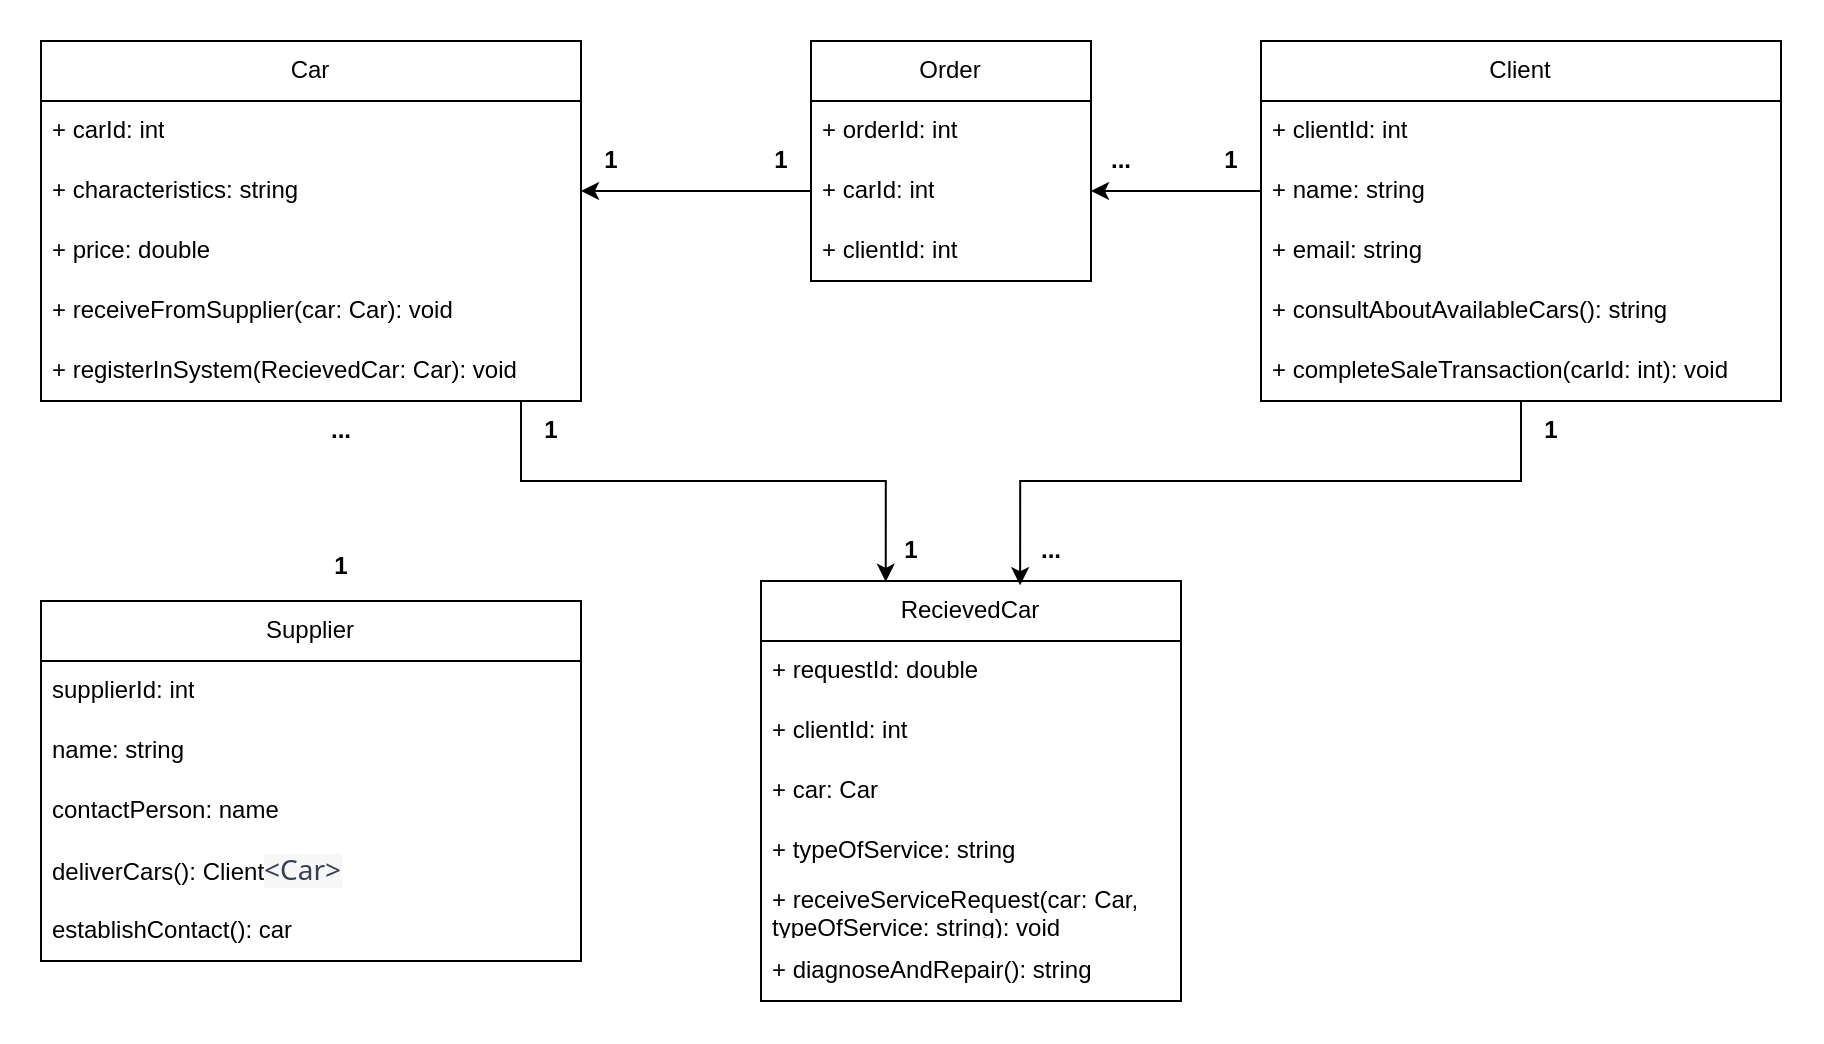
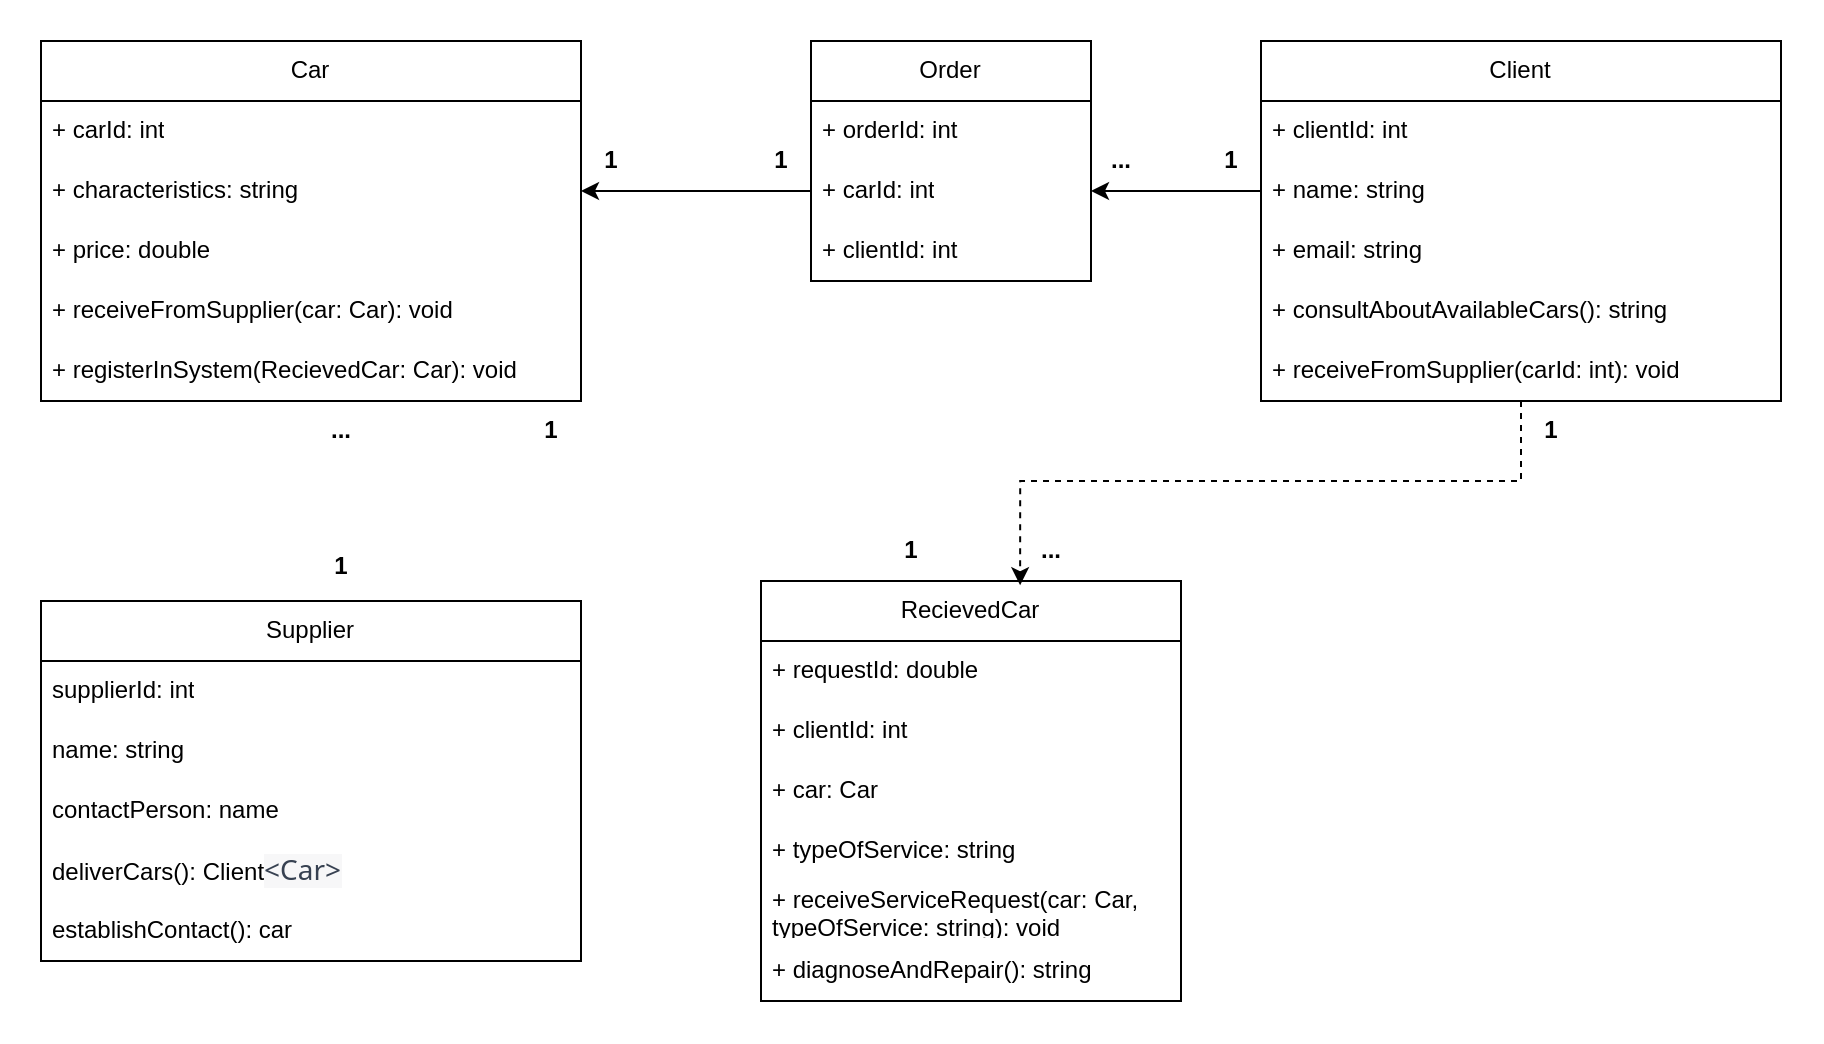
  <mxCell id="0" />
  <mxCell id="1" parent="0" />
  <mxCell id="2" value="Car" style="swimlane;fontStyle=0;childLayout=stackLayout;horizontal=1;startSize=30;horizontalStack=0;resizeParent=1;resizeParentMax=0;resizeLast=0;collapsible=1;marginBottom=0;whiteSpace=wrap;html=1;" vertex="1" parent="1"><mxGeometry x="20" y="20" width="270" height="180" as="geometry" /></mxCell>
  <mxCell id="3" value="+ carId: int" style="text;strokeColor=none;fillColor=none;align=left;verticalAlign=middle;spacingLeft=4;spacingRight=4;overflow=hidden;points=[[0,0.5],[1,0.5]];portConstraint=eastwest;rotatable=0;whiteSpace=wrap;html=1;" vertex="1" parent="2"><mxGeometry y="30" width="270" height="30" as="geometry" /></mxCell>
  <mxCell id="4" value="+&amp;nbsp;characteristics: string" style="text;strokeColor=none;fillColor=none;align=left;verticalAlign=middle;spacingLeft=4;spacingRight=4;overflow=hidden;points=[[0,0.5],[1,0.5]];portConstraint=eastwest;rotatable=0;whiteSpace=wrap;html=1;" vertex="1" parent="2"><mxGeometry y="60" width="270" height="30" as="geometry" /></mxCell>
  <mxCell id="5" value="+&amp;nbsp;price: double" style="text;strokeColor=none;fillColor=none;align=left;verticalAlign=middle;spacingLeft=4;spacingRight=4;overflow=hidden;points=[[0,0.5],[1,0.5]];portConstraint=eastwest;rotatable=0;whiteSpace=wrap;html=1;" vertex="1" parent="2"><mxGeometry y="90" width="270" height="30" as="geometry" /></mxCell>
  <mxCell id="6" value="+&amp;nbsp;receiveFromSupplier(car: Car): void" style="text;strokeColor=none;fillColor=none;align=left;verticalAlign=middle;spacingLeft=4;spacingRight=4;overflow=hidden;points=[[0,0.5],[1,0.5]];portConstraint=eastwest;rotatable=0;whiteSpace=wrap;html=1;" vertex="1" parent="2"><mxGeometry y="120" width="270" height="30" as="geometry" /></mxCell>
  <mxCell id="7" value="+&amp;nbsp;registerInSystem(RecievedCar: Car): void" style="text;strokeColor=none;fillColor=none;align=left;verticalAlign=middle;spacingLeft=4;spacingRight=4;overflow=hidden;points=[[0,0.5],[1,0.5]];portConstraint=eastwest;rotatable=0;whiteSpace=wrap;html=1;" vertex="1" parent="2"><mxGeometry y="150" width="270" height="30" as="geometry" /></mxCell>
  <mxCell id="8" style="edgeStyle=orthogonalEdgeStyle;rounded=0;orthogonalLoop=1;jettySize=auto;html=1;entryX=1;entryY=0.5;entryDx=0;entryDy=0;" edge="1" parent="1" source="9" target="30"><mxGeometry relative="1" as="geometry"><Array as="points"><mxPoint x="600" y="95" /><mxPoint x="600" y="95" /></Array></mxGeometry></mxCell>
  <mxCell id="9" value="Client" style="swimlane;fontStyle=0;childLayout=stackLayout;horizontal=1;startSize=30;horizontalStack=0;resizeParent=1;resizeParentMax=0;resizeLast=0;collapsible=1;marginBottom=0;whiteSpace=wrap;html=1;" vertex="1" parent="1"><mxGeometry x="630" y="20" width="260" height="180" as="geometry" /></mxCell>
  <mxCell id="10" value="+ clientId: int" style="text;strokeColor=none;fillColor=none;align=left;verticalAlign=middle;spacingLeft=4;spacingRight=4;overflow=hidden;points=[[0,0.5],[1,0.5]];portConstraint=eastwest;rotatable=0;whiteSpace=wrap;html=1;" vertex="1" parent="9"><mxGeometry y="30" width="260" height="30" as="geometry" /></mxCell>
  <mxCell id="11" value="+&amp;nbsp;name: string" style="text;strokeColor=none;fillColor=none;align=left;verticalAlign=middle;spacingLeft=4;spacingRight=4;overflow=hidden;points=[[0,0.5],[1,0.5]];portConstraint=eastwest;rotatable=0;whiteSpace=wrap;html=1;" vertex="1" parent="9"><mxGeometry y="60" width="260" height="30" as="geometry" /></mxCell>
  <mxCell id="12" value="+&amp;nbsp;email: string" style="text;strokeColor=none;fillColor=none;align=left;verticalAlign=middle;spacingLeft=4;spacingRight=4;overflow=hidden;points=[[0,0.5],[1,0.5]];portConstraint=eastwest;rotatable=0;whiteSpace=wrap;html=1;" vertex="1" parent="9"><mxGeometry y="90" width="260" height="30" as="geometry" /></mxCell>
  <mxCell id="13" value="+&amp;nbsp;consultAboutAvailableCars(): string" style="text;strokeColor=none;fillColor=none;align=left;verticalAlign=middle;spacingLeft=4;spacingRight=4;overflow=hidden;points=[[0,0.5],[1,0.5]];portConstraint=eastwest;rotatable=0;whiteSpace=wrap;html=1;" vertex="1" parent="9"><mxGeometry y="120" width="260" height="30" as="geometry" /></mxCell>
- <mxCell id="14" value="+&amp;nbsp;completeSaleTransaction(carId: int): void" style="text;strokeColor=none;fillColor=none;align=left;verticalAlign=middle;spacingLeft=4;spacingRight=4;overflow=hidden;points=[[0,0.5],[1,0.5]];portConstraint=eastwest;rotatable=0;whiteSpace=wrap;html=1;" vertex="1" parent="9"><mxGeometry y="150" width="260" height="30" as="geometry" /></mxCell>
+ <mxCell id="14" value="+&amp;nbsp;receiveFromSupplier(carId: int): void" style="text;strokeColor=none;fillColor=none;align=left;verticalAlign=middle;spacingLeft=4;spacingRight=4;overflow=hidden;points=[[0,0.5],[1,0.5]];portConstraint=eastwest;rotatable=0;whiteSpace=wrap;html=1;" vertex="1" parent="9"><mxGeometry y="150" width="260" height="30" as="geometry" /></mxCell>
  <mxCell id="15" value="RecievedCar" style="swimlane;fontStyle=0;childLayout=stackLayout;horizontal=1;startSize=30;horizontalStack=0;resizeParent=1;resizeParentMax=0;resizeLast=0;collapsible=1;marginBottom=0;whiteSpace=wrap;html=1;" vertex="1" parent="1"><mxGeometry x="380" y="290" width="210" height="210" as="geometry" /></mxCell>
  <mxCell id="16" value="+ requestId: double" style="text;strokeColor=none;fillColor=none;align=left;verticalAlign=middle;spacingLeft=4;spacingRight=4;overflow=hidden;points=[[0,0.5],[1,0.5]];portConstraint=eastwest;rotatable=0;whiteSpace=wrap;html=1;" vertex="1" parent="15"><mxGeometry y="30" width="210" height="30" as="geometry" /></mxCell>
  <mxCell id="17" value="+ clientId: int" style="text;strokeColor=none;fillColor=none;align=left;verticalAlign=middle;spacingLeft=4;spacingRight=4;overflow=hidden;points=[[0,0.5],[1,0.5]];portConstraint=eastwest;rotatable=0;whiteSpace=wrap;html=1;" vertex="1" parent="15"><mxGeometry y="60" width="210" height="30" as="geometry" /></mxCell>
  <mxCell id="18" value="+&amp;nbsp;car: Car" style="text;strokeColor=none;fillColor=none;align=left;verticalAlign=middle;spacingLeft=4;spacingRight=4;overflow=hidden;points=[[0,0.5],[1,0.5]];portConstraint=eastwest;rotatable=0;whiteSpace=wrap;html=1;" vertex="1" parent="15"><mxGeometry y="90" width="210" height="30" as="geometry" /></mxCell>
  <mxCell id="19" value="+&amp;nbsp;typeOfService: string" style="text;strokeColor=none;fillColor=none;align=left;verticalAlign=middle;spacingLeft=4;spacingRight=4;overflow=hidden;points=[[0,0.5],[1,0.5]];portConstraint=eastwest;rotatable=0;whiteSpace=wrap;html=1;" vertex="1" parent="15"><mxGeometry y="120" width="210" height="30" as="geometry" /></mxCell>
  <mxCell id="20" value="+&amp;nbsp;receiveServiceRequest(car: Car, typeOfService: string): void" style="text;strokeColor=none;fillColor=none;align=left;verticalAlign=middle;spacingLeft=4;spacingRight=4;overflow=hidden;points=[[0,0.5],[1,0.5]];portConstraint=eastwest;rotatable=0;whiteSpace=wrap;html=1;" vertex="1" parent="15"><mxGeometry y="150" width="210" height="30" as="geometry" /></mxCell>
  <mxCell id="21" value="+&amp;nbsp;diagnoseAndRepair(): string" style="text;strokeColor=none;fillColor=none;align=left;verticalAlign=middle;spacingLeft=4;spacingRight=4;overflow=hidden;points=[[0,0.5],[1,0.5]];portConstraint=eastwest;rotatable=0;whiteSpace=wrap;html=1;" vertex="1" parent="15"><mxGeometry y="180" width="210" height="30" as="geometry" /></mxCell>
  <mxCell id="22" value="Supplier" style="swimlane;fontStyle=0;childLayout=stackLayout;horizontal=1;startSize=30;horizontalStack=0;resizeParent=1;resizeParentMax=0;resizeLast=0;collapsible=1;marginBottom=0;whiteSpace=wrap;html=1;" vertex="1" parent="1"><mxGeometry x="20" y="300" width="270" height="180" as="geometry" /></mxCell>
  <mxCell id="23" value="supplierId: int" style="text;strokeColor=none;fillColor=none;align=left;verticalAlign=middle;spacingLeft=4;spacingRight=4;overflow=hidden;points=[[0,0.5],[1,0.5]];portConstraint=eastwest;rotatable=0;whiteSpace=wrap;html=1;" vertex="1" parent="22"><mxGeometry y="30" width="270" height="30" as="geometry" /></mxCell>
  <mxCell id="24" value="name: string" style="text;strokeColor=none;fillColor=none;align=left;verticalAlign=middle;spacingLeft=4;spacingRight=4;overflow=hidden;points=[[0,0.5],[1,0.5]];portConstraint=eastwest;rotatable=0;whiteSpace=wrap;html=1;" vertex="1" parent="22"><mxGeometry y="60" width="270" height="30" as="geometry" /></mxCell>
  <mxCell id="25" value="contactPerson: name" style="text;strokeColor=none;fillColor=none;align=left;verticalAlign=middle;spacingLeft=4;spacingRight=4;overflow=hidden;points=[[0,0.5],[1,0.5]];portConstraint=eastwest;rotatable=0;whiteSpace=wrap;html=1;" vertex="1" parent="22"><mxGeometry y="90" width="270" height="30" as="geometry" /></mxCell>
  <mxCell id="26" value="deliverCars(): Client&lt;font size=&quot;1&quot; face=&quot;Söhne, ui-sans-serif, system-ui, -apple-system, Segoe UI, Roboto, Ubuntu, Cantarell, Noto Sans, sans-serif, Helvetica Neue, Arial, Apple Color Emoji, Segoe UI Emoji, Segoe UI Symbol, Noto Color Emoji&quot; color=&quot;#374151&quot;&gt;&lt;span style=&quot;background-color: rgb(247, 247, 248); font-size: 14px;&quot;&gt;&amp;lt;Car&amp;gt;&lt;/span&gt;&lt;/font&gt;" style="text;strokeColor=none;fillColor=none;align=left;verticalAlign=middle;spacingLeft=4;spacingRight=4;overflow=hidden;points=[[0,0.5],[1,0.5]];portConstraint=eastwest;rotatable=0;whiteSpace=wrap;html=1;" vertex="1" parent="22"><mxGeometry y="120" width="270" height="30" as="geometry" /></mxCell>
  <mxCell id="27" value="establishContact(): car" style="text;strokeColor=none;fillColor=none;align=left;verticalAlign=middle;spacingLeft=4;spacingRight=4;overflow=hidden;points=[[0,0.5],[1,0.5]];portConstraint=eastwest;rotatable=0;whiteSpace=wrap;html=1;" vertex="1" parent="22"><mxGeometry y="150" width="270" height="30" as="geometry" /></mxCell>
  <mxCell id="28" value="Order" style="swimlane;fontStyle=0;childLayout=stackLayout;horizontal=1;startSize=30;horizontalStack=0;resizeParent=1;resizeParentMax=0;resizeLast=0;collapsible=1;marginBottom=0;whiteSpace=wrap;html=1;" vertex="1" parent="1"><mxGeometry x="405" y="20" width="140" height="120" as="geometry" /></mxCell>
  <mxCell id="29" value="+ orderId: int" style="text;strokeColor=none;fillColor=none;align=left;verticalAlign=middle;spacingLeft=4;spacingRight=4;overflow=hidden;points=[[0,0.5],[1,0.5]];portConstraint=eastwest;rotatable=0;whiteSpace=wrap;html=1;" vertex="1" parent="28"><mxGeometry y="30" width="140" height="30" as="geometry" /></mxCell>
  <mxCell id="30" value="+ carId: int" style="text;strokeColor=none;fillColor=none;align=left;verticalAlign=middle;spacingLeft=4;spacingRight=4;overflow=hidden;points=[[0,0.5],[1,0.5]];portConstraint=eastwest;rotatable=0;whiteSpace=wrap;html=1;" vertex="1" parent="28"><mxGeometry y="60" width="140" height="30" as="geometry" /></mxCell>
  <mxCell id="31" value="+ clientId: int" style="text;strokeColor=none;fillColor=none;align=left;verticalAlign=middle;spacingLeft=4;spacingRight=4;overflow=hidden;points=[[0,0.5],[1,0.5]];portConstraint=eastwest;rotatable=0;whiteSpace=wrap;html=1;" vertex="1" parent="28"><mxGeometry y="90" width="140" height="30" as="geometry" /></mxCell>
  <mxCell id="32" style="edgeStyle=orthogonalEdgeStyle;rounded=0;orthogonalLoop=1;jettySize=auto;html=1;entryX=0;entryY=0.5;entryDx=0;entryDy=0;exitX=1;exitY=0.5;exitDx=0;exitDy=0;startArrow=classic;startFill=1;endArrow=none;endFill=0;" edge="1" parent="1" source="4" target="30"><mxGeometry relative="1" as="geometry"><Array as="points" /></mxGeometry></mxCell>
  <mxCell id="33" value="&lt;b&gt;1&lt;/b&gt;" style="text;html=1;align=center;verticalAlign=middle;resizable=0;points=[];autosize=1;strokeColor=none;fillColor=none;" vertex="1" parent="1"><mxGeometry x="155" y="268" width="30" height="30" as="geometry" /></mxCell>
  <mxCell id="34" value="&lt;b&gt;...&lt;/b&gt;" style="text;html=1;align=center;verticalAlign=middle;resizable=0;points=[];autosize=1;strokeColor=none;fillColor=none;" vertex="1" parent="1"><mxGeometry x="155" y="200" width="30" height="30" as="geometry" /></mxCell>
- <mxCell id="35" style="edgeStyle=orthogonalEdgeStyle;rounded=0;orthogonalLoop=1;jettySize=auto;html=1;entryX=0.617;entryY=0.01;entryDx=0;entryDy=0;entryPerimeter=0;" edge="1" parent="1" source="9" target="15"><mxGeometry relative="1" as="geometry"><Array as="points"><mxPoint x="760" y="240" /><mxPoint x="510" y="240" /></Array></mxGeometry></mxCell>
+ <mxCell id="35" style="edgeStyle=orthogonalEdgeStyle;rounded=0;orthogonalLoop=1;jettySize=auto;html=1;entryX=0.617;entryY=0.01;entryDx=0;entryDy=0;entryPerimeter=0;dashed=1;" edge="1" parent="1" source="9" target="15"><mxGeometry relative="1" as="geometry"><Array as="points"><mxPoint x="760" y="240" /><mxPoint x="510" y="240" /></Array></mxGeometry></mxCell>
  <mxCell id="36" value="&lt;b&gt;1&lt;/b&gt;" style="text;html=1;align=center;verticalAlign=middle;resizable=0;points=[];autosize=1;strokeColor=none;fillColor=none;" vertex="1" parent="1"><mxGeometry x="760" y="200" width="30" height="30" as="geometry" /></mxCell>
  <mxCell id="37" value="&lt;b&gt;...&lt;/b&gt;" style="text;html=1;align=center;verticalAlign=middle;resizable=0;points=[];autosize=1;strokeColor=none;fillColor=none;" vertex="1" parent="1"><mxGeometry x="510" y="260" width="30" height="30" as="geometry" /></mxCell>
  <mxCell id="38" value="&lt;b&gt;1&lt;/b&gt;" style="text;html=1;align=center;verticalAlign=middle;resizable=0;points=[];autosize=1;strokeColor=none;fillColor=none;" vertex="1" parent="1"><mxGeometry x="600" y="65" width="30" height="30" as="geometry" /></mxCell>
  <mxCell id="39" value="&lt;b&gt;...&lt;/b&gt;" style="text;html=1;align=center;verticalAlign=middle;resizable=0;points=[];autosize=1;strokeColor=none;fillColor=none;" vertex="1" parent="1"><mxGeometry x="545" y="65" width="30" height="30" as="geometry" /></mxCell>
  <mxCell id="40" value="&lt;b&gt;1&lt;/b&gt;" style="text;html=1;align=center;verticalAlign=middle;resizable=0;points=[];autosize=1;strokeColor=none;fillColor=none;" vertex="1" parent="1"><mxGeometry x="375" y="65" width="30" height="30" as="geometry" /></mxCell>
  <mxCell id="41" value="&lt;b&gt;1&lt;/b&gt;" style="text;html=1;align=center;verticalAlign=middle;resizable=0;points=[];autosize=1;strokeColor=none;fillColor=none;" vertex="1" parent="1"><mxGeometry x="290" y="65" width="30" height="30" as="geometry" /></mxCell>
- <mxCell id="42" style="edgeStyle=orthogonalEdgeStyle;rounded=0;orthogonalLoop=1;jettySize=auto;html=1;entryX=0.297;entryY=0.002;entryDx=0;entryDy=0;entryPerimeter=0;" edge="1" parent="1" source="7" target="15"><mxGeometry relative="1" as="geometry"><Array as="points"><mxPoint x="260" y="240" /><mxPoint x="442" y="240" /></Array></mxGeometry></mxCell>
  <mxCell id="43" value="&lt;b&gt;1&lt;/b&gt;" style="text;html=1;align=center;verticalAlign=middle;resizable=0;points=[];autosize=1;strokeColor=none;fillColor=none;" vertex="1" parent="1"><mxGeometry x="260" y="200" width="30" height="30" as="geometry" /></mxCell>
  <mxCell id="44" value="&lt;b&gt;1&lt;/b&gt;" style="text;html=1;align=center;verticalAlign=middle;resizable=0;points=[];autosize=1;strokeColor=none;fillColor=none;" vertex="1" parent="1"><mxGeometry x="440" y="260" width="30" height="30" as="geometry" /></mxCell>
